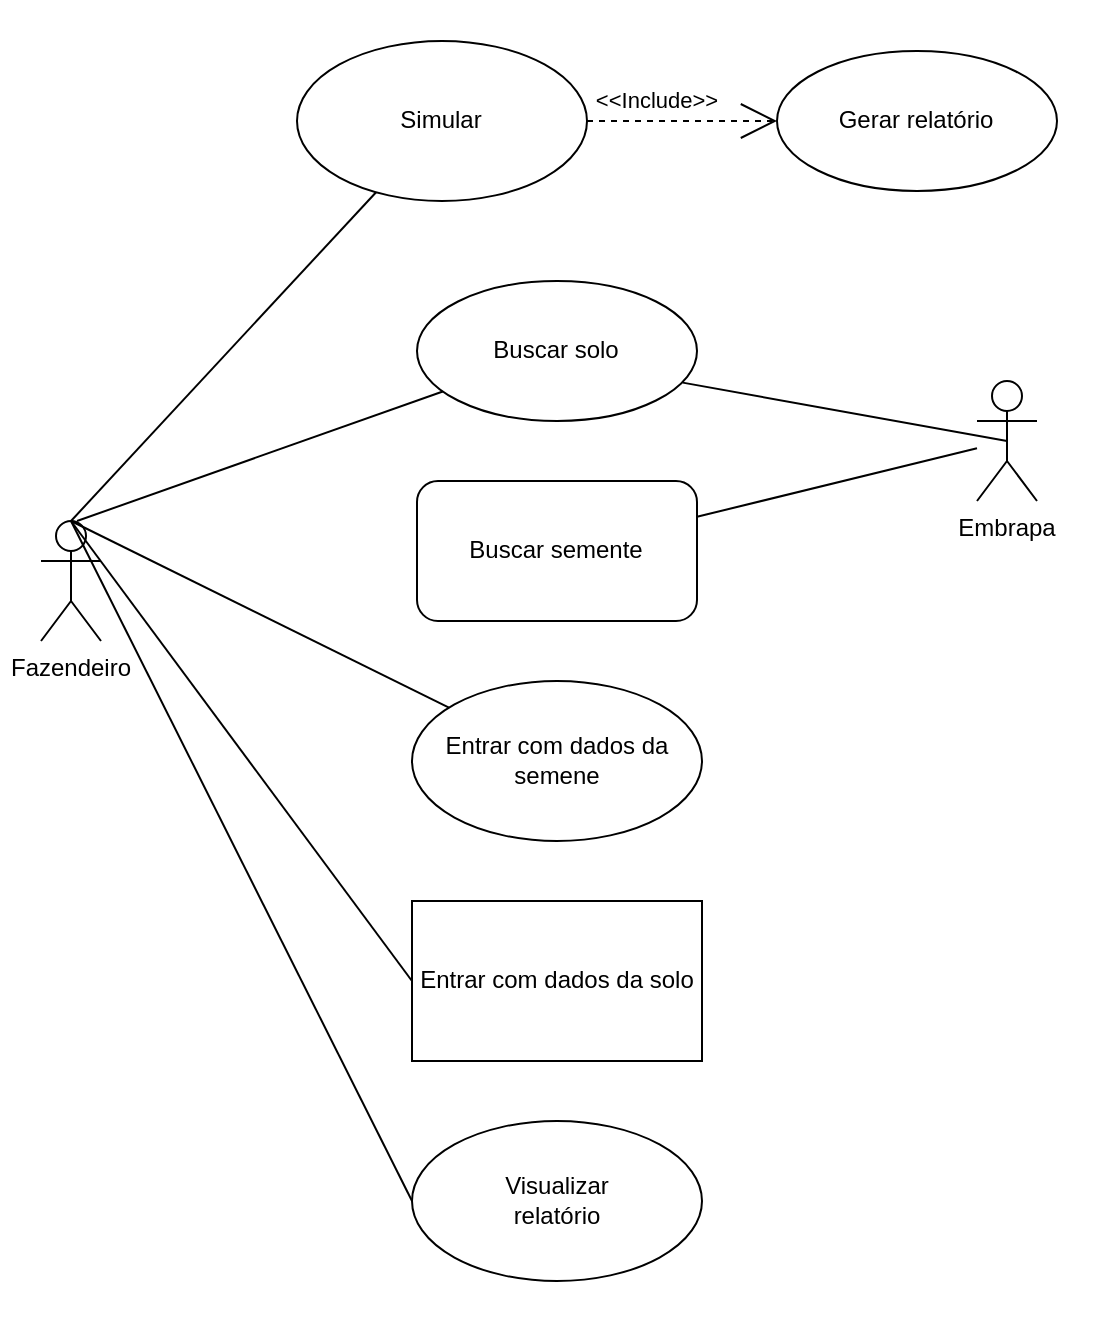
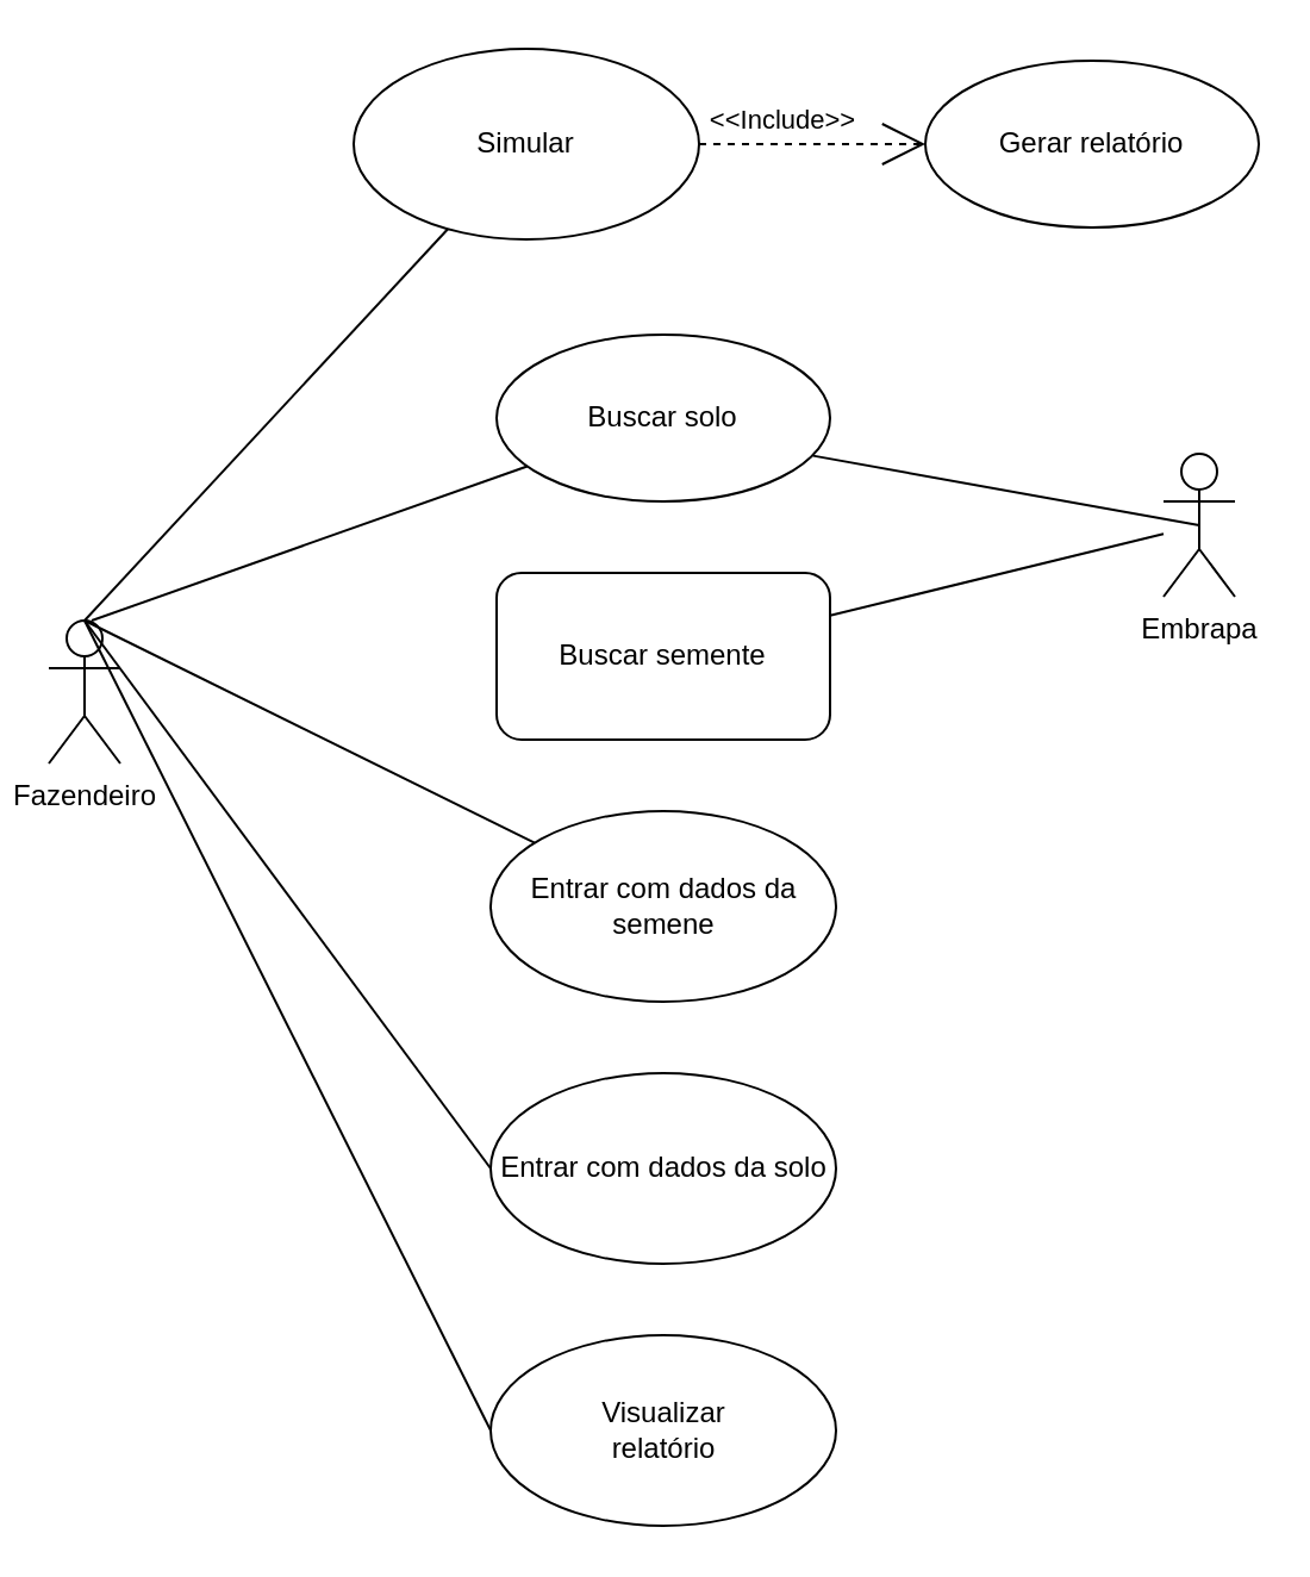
  <mxCell id="0" />
  <mxCell id="1" parent="0" />
  <mxCell id="2" value="Fazendeiro" style="shape=umlActor;verticalLabelPosition=bottom;verticalAlign=top;html=1;" vertex="1" parent="1"><mxGeometry x="20" y="260" width="30" height="60" as="geometry" /></mxCell>
  <mxCell id="3" style="rounded=0;orthogonalLoop=1;jettySize=auto;html=1;entryX=0.5;entryY=0;entryDx=0;entryDy=0;entryPerimeter=0;endArrow=none;endFill=0;strokeColor=default;" edge="1" parent="1" source="4" target="2"><mxGeometry relative="1" as="geometry" /></mxCell>
  <mxCell id="4" value="Simular" style="ellipse;whiteSpace=wrap;html=1;" vertex="1" parent="1"><mxGeometry x="148" y="20" width="145" height="80" as="geometry" /></mxCell>
  <mxCell id="5" value="&lt;span&gt;Gerar relatório&lt;/span&gt;" style="ellipse;whiteSpace=wrap;html=1;" vertex="1" parent="1"><mxGeometry x="388" y="25" width="140" height="70" as="geometry" /></mxCell>
  <mxCell id="6" style="edgeStyle=none;rounded=0;orthogonalLoop=1;jettySize=auto;html=1;strokeColor=default;endArrow=none;endFill=0;" edge="1" parent="1" source="7"><mxGeometry relative="1" as="geometry"><mxPoint x="38" y="260" as="targetPoint" /></mxGeometry></mxCell>
  <mxCell id="7" value="&lt;span&gt;Buscar solo&lt;/span&gt;" style="ellipse;whiteSpace=wrap;html=1;" vertex="1" parent="1"><mxGeometry x="208" y="140" width="140" height="70" as="geometry" /></mxCell>
  <mxCell id="8" style="edgeStyle=none;rounded=0;orthogonalLoop=1;jettySize=auto;html=1;entryX=0.5;entryY=0;entryDx=0;entryDy=0;entryPerimeter=0;strokeColor=default;endArrow=none;endFill=0;" edge="1" parent="1" source="9" target="2"><mxGeometry relative="1" as="geometry" /></mxCell>
  <mxCell id="9" value="Entrar com dados da semene" style="ellipse;whiteSpace=wrap;html=1;" vertex="1" parent="1"><mxGeometry x="205.5" y="340" width="145" height="80" as="geometry" /></mxCell>
  <mxCell id="10" style="edgeStyle=none;curved=1;rounded=0;orthogonalLoop=1;jettySize=auto;html=1;endArrow=none;startSize=14;endSize=14;sourcePerimeterSpacing=8;targetPerimeterSpacing=8;endFill=0;exitX=0.5;exitY=0.5;exitDx=0;exitDy=0;exitPerimeter=0;entryX=0.949;entryY=0.726;entryDx=0;entryDy=0;entryPerimeter=0;" edge="1" parent="1" source="11" target="7"><mxGeometry relative="1" as="geometry"><mxPoint x="48" y="60" as="sourcePoint" /></mxGeometry></mxCell>
  <mxCell id="11" value="Embrapa" style="shape=umlActor;verticalLabelPosition=bottom;verticalAlign=top;html=1;" vertex="1" parent="1"><mxGeometry x="488" y="190" width="30" height="60" as="geometry" /></mxCell>
  <mxCell id="12" value="&amp;lt;&amp;lt;Include&amp;gt;&amp;gt;" style="endArrow=open;endSize=16;endFill=0;html=1;rounded=0;exitX=1;exitY=0.5;exitDx=0;exitDy=0;entryX=0;entryY=0.5;entryDx=0;entryDy=0;dashed=1;" edge="1" parent="1" source="4" target="5"><mxGeometry x="-0.263" y="10" width="160" relative="1" as="geometry"><mxPoint x="198" y="160" as="sourcePoint" /><mxPoint x="358" y="160" as="targetPoint" /><mxPoint as="offset" /></mxGeometry></mxCell>
  <mxCell id="13" style="edgeStyle=none;rounded=0;orthogonalLoop=1;jettySize=auto;html=1;endArrow=none;endFill=0;" edge="1" parent="1" source="14" target="11"><mxGeometry relative="1" as="geometry" /></mxCell>
  <mxCell id="14" value="Buscar semente" style="whiteSpace=wrap;html=1;rounded=1;" vertex="1" parent="1"><mxGeometry x="208" y="240" width="140" height="70" as="geometry" /></mxCell>
- <mxCell id="15" value="Entrar com dados da solo" style="whiteSpace=wrap;html=1;rounded=0;" vertex="1" parent="1"><mxGeometry x="205.5" y="450" width="145" height="80" as="geometry" /></mxCell>
+ <mxCell id="15" value="Entrar com dados da solo" style="ellipse;whiteSpace=wrap;html=1;" vertex="1" parent="1"><mxGeometry x="205.5" y="450" width="145" height="80" as="geometry" /></mxCell>
  <mxCell id="16" style="edgeStyle=none;rounded=0;orthogonalLoop=1;jettySize=auto;html=1;entryX=0.5;entryY=0;entryDx=0;entryDy=0;entryPerimeter=0;strokeColor=default;endArrow=none;endFill=0;exitX=0;exitY=0.5;exitDx=0;exitDy=0;" edge="1" parent="1" source="15" target="2"><mxGeometry relative="1" as="geometry"><mxPoint x="235.464" y="381.053" as="sourcePoint" /><mxPoint x="43" y="270" as="targetPoint" /></mxGeometry></mxCell>
  <mxCell id="17" value="Visualizar&lt;br style=&quot;padding: 0px; margin: 0px;&quot;&gt;relatório" style="ellipse;whiteSpace=wrap;html=1;" vertex="1" parent="1"><mxGeometry x="205.5" y="560" width="145" height="80" as="geometry" /></mxCell>
  <mxCell id="18" style="edgeStyle=none;rounded=0;orthogonalLoop=1;jettySize=auto;html=1;entryX=0.5;entryY=0;entryDx=0;entryDy=0;entryPerimeter=0;strokeColor=default;endArrow=none;endFill=0;exitX=0;exitY=0.5;exitDx=0;exitDy=0;" edge="1" parent="1" source="17" target="2"><mxGeometry relative="1" as="geometry"><mxPoint x="230.464" y="501.053" as="sourcePoint" /><mxPoint x="28" y="380" as="targetPoint" /></mxGeometry></mxCell>
